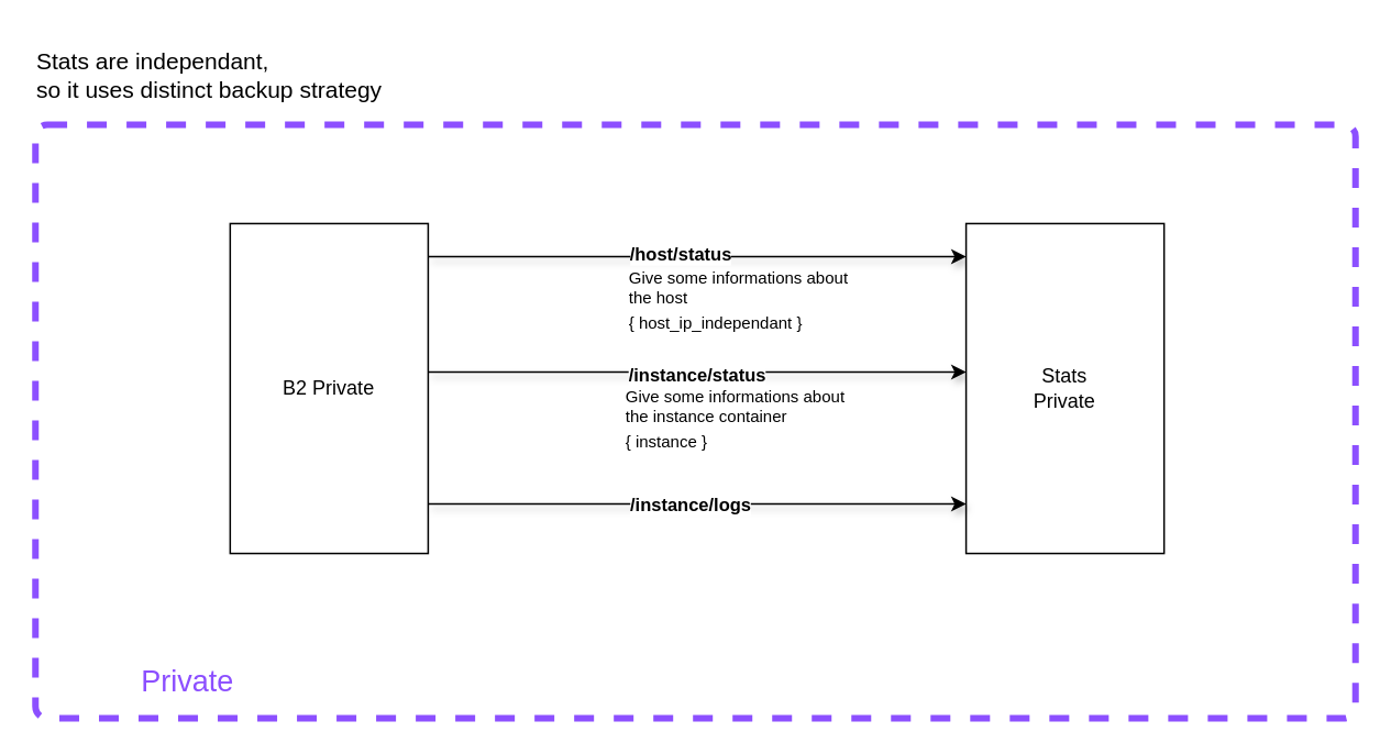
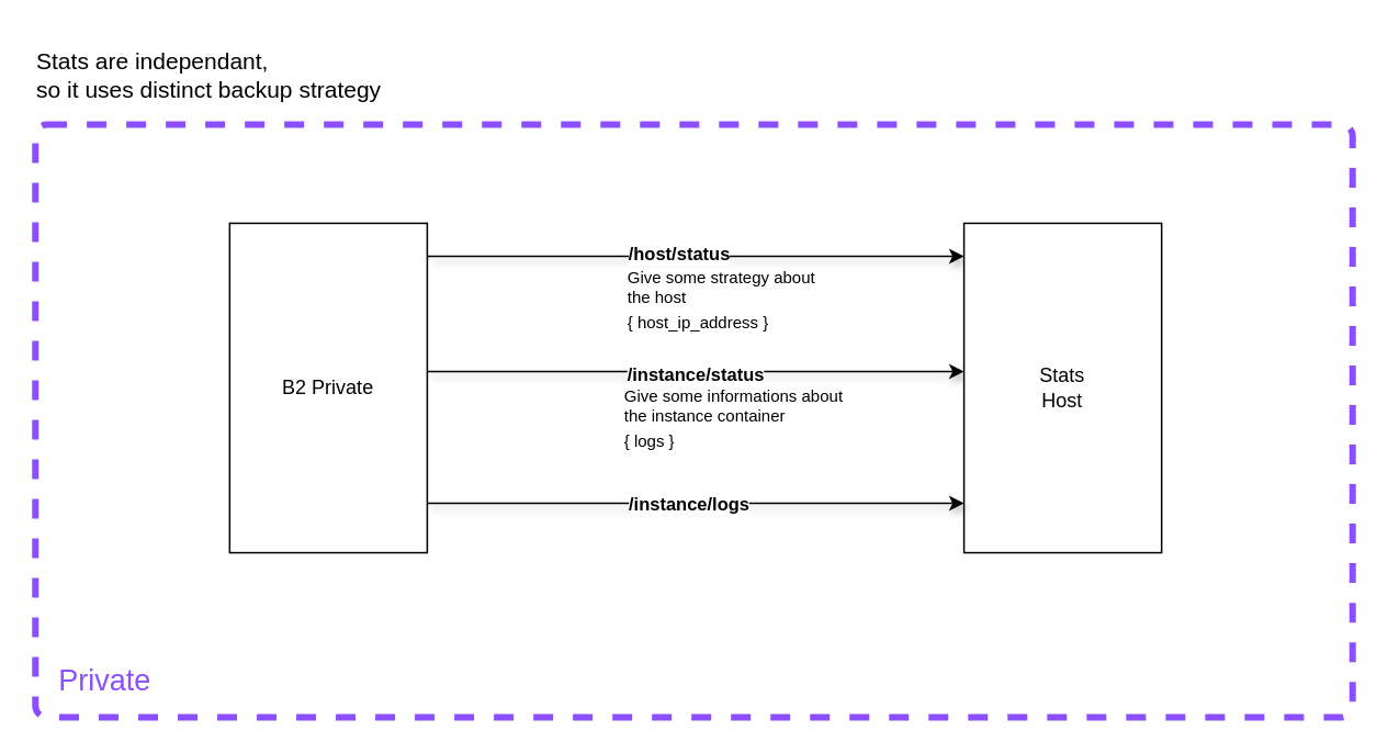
  <mxCell id="0" />
  <mxCell id="1" parent="0" />
  <mxCell id="2" value="" style="rounded=1;whiteSpace=wrap;html=1;fillColor=none;dashed=1;strokeWidth=4;strokeColor=#8C4FFF;arcSize=2;" vertex="1" parent="1"><mxGeometry x="21" y="75" width="800" height="360" as="geometry" /></mxCell>
  <mxCell id="3" value="Stats are independant, &lt;br&gt;so it uses distinct backup strategy" style="text;html=1;align=left;verticalAlign=middle;resizable=0;points=[];autosize=1;strokeColor=none;fillColor=none;fontSize=14;" vertex="1" parent="1"><mxGeometry x="20" y="20" width="230" height="50" as="geometry" /></mxCell>
  <mxCell id="4" style="edgeStyle=orthogonalEdgeStyle;rounded=0;orthogonalLoop=1;jettySize=auto;html=1;exitX=1;exitY=0.25;exitDx=0;exitDy=0;entryX=0;entryY=0.25;entryDx=0;entryDy=0;shadow=1;textShadow=1;fontStyle=1" edge="1" parent="1"><mxGeometry relative="1" as="geometry"><mxPoint x="259" y="155" as="sourcePoint" /><mxPoint x="585" y="155" as="targetPoint" /></mxGeometry></mxCell>
  <mxCell id="5" value="&lt;b&gt;/host/status&lt;/b&gt;" style="edgeLabel;html=1;align=center;verticalAlign=middle;resizable=0;points=[];textShadow=0;" vertex="1" connectable="0" parent="4"><mxGeometry x="-0.065" y="2" relative="1" as="geometry"><mxPoint as="offset" /></mxGeometry></mxCell>
  <mxCell id="6" style="edgeStyle=orthogonalEdgeStyle;rounded=0;orthogonalLoop=1;jettySize=auto;html=1;exitX=1;exitY=0.75;exitDx=0;exitDy=0;entryX=0;entryY=0.75;entryDx=0;entryDy=0;shadow=1;textShadow=1;fontStyle=1" edge="1" parent="1"><mxGeometry relative="1" as="geometry"><mxPoint x="259" y="225" as="sourcePoint" /><mxPoint x="585" y="225" as="targetPoint" /></mxGeometry></mxCell>
  <mxCell id="7" value="&lt;b&gt;/instance/status&lt;/b&gt;" style="edgeLabel;html=1;align=center;verticalAlign=middle;resizable=0;points=[];textShadow=0;" vertex="1" connectable="0" parent="6"><mxGeometry x="-0.082" y="-1" relative="1" as="geometry"><mxPoint x="12" as="offset" /></mxGeometry></mxCell>
  <mxCell id="8" value="B2 Private" style="whiteSpace=wrap;html=1;" vertex="1" parent="1"><mxGeometry x="139" y="135" width="120" height="200" as="geometry" /></mxCell>
- <mxCell id="9" value="Stats&lt;br&gt;Private" style="whiteSpace=wrap;html=1;" vertex="1" parent="1"><mxGeometry x="585" y="135" width="120" height="200" as="geometry" /></mxCell>
- <mxCell id="10" value="&lt;font color=&quot;#8c4fff&quot; style=&quot;font-size: 18px;&quot;&gt;Private&lt;/font&gt;" style="text;html=1;align=center;verticalAlign=middle;resizable=0;points=[];autosize=1;strokeColor=none;fillColor=none;textShadow=0;" vertex="1" parent="1"><mxGeometry x="73" y="393" width="80" height="40" as="geometry" /></mxCell>
+ <mxCell id="9" value="Stats&lt;br&gt;Host" style="whiteSpace=wrap;html=1;" vertex="1" parent="1"><mxGeometry x="585" y="135" width="120" height="200" as="geometry" /></mxCell>
+ <mxCell id="10" value="&lt;font color=&quot;#8c4fff&quot; style=&quot;font-size: 18px;&quot;&gt;Private&lt;/font&gt;" style="text;html=1;align=center;verticalAlign=middle;resizable=0;points=[];autosize=1;strokeColor=none;fillColor=none;textShadow=0;" vertex="1" parent="1"><mxGeometry x="23" y="393" width="80" height="40" as="geometry" /></mxCell>
  <mxCell id="11" style="edgeStyle=orthogonalEdgeStyle;rounded=0;orthogonalLoop=1;jettySize=auto;html=1;exitX=1;exitY=0.75;exitDx=0;exitDy=0;entryX=0;entryY=0.75;entryDx=0;entryDy=0;shadow=1;textShadow=1;fontStyle=1;endArrow=classic;endFill=1;startArrow=none;startFill=0;" edge="1" parent="1"><mxGeometry relative="1" as="geometry"><mxPoint x="259" y="305" as="sourcePoint" /><mxPoint x="585" y="305" as="targetPoint" /></mxGeometry></mxCell>
  <mxCell id="12" value="&lt;b&gt;/instance/logs&lt;/b&gt;" style="edgeLabel;html=1;align=center;verticalAlign=middle;resizable=0;points=[];textShadow=0;" vertex="1" connectable="0" parent="11"><mxGeometry x="-0.082" y="-1" relative="1" as="geometry"><mxPoint x="8" y="-1" as="offset" /></mxGeometry></mxCell>
- <mxCell id="13" value="&lt;font style=&quot;font-size: 10px;&quot;&gt;{ host_ip_independant }&lt;/font&gt;" style="text;html=1;align=left;verticalAlign=middle;resizable=0;points=[];autosize=1;strokeColor=none;fillColor=none;fontSize=10;" vertex="1" parent="1"><mxGeometry x="379" y="180" width="110" height="30" as="geometry" /></mxCell>
- <mxCell id="14" value="&lt;font style=&quot;font-size: 10px;&quot;&gt;Give some informations about &lt;br&gt;the host&lt;/font&gt;" style="text;html=1;align=left;verticalAlign=middle;resizable=0;points=[];autosize=1;strokeColor=none;fillColor=none;fontSize=10;" vertex="1" parent="1"><mxGeometry x="379" y="154" width="160" height="40" as="geometry" /></mxCell>
- <mxCell id="15" value="&lt;font style=&quot;font-size: 10px;&quot;&gt;{ instance }&lt;/font&gt;" style="text;html=1;align=left;verticalAlign=middle;resizable=0;points=[];autosize=1;strokeColor=none;fillColor=none;fontSize=10;" vertex="1" parent="1"><mxGeometry x="377" y="252" width="70" height="30" as="geometry" /></mxCell>
+ <mxCell id="13" value="&lt;font style=&quot;font-size: 10px;&quot;&gt;{ host_ip_address }&lt;/font&gt;" style="text;html=1;align=left;verticalAlign=middle;resizable=0;points=[];autosize=1;strokeColor=none;fillColor=none;fontSize=10;" vertex="1" parent="1"><mxGeometry x="379" y="180" width="110" height="30" as="geometry" /></mxCell>
+ <mxCell id="14" value="&lt;font style=&quot;font-size: 10px;&quot;&gt;Give some strategy about &lt;br&gt;the host&lt;/font&gt;" style="text;html=1;align=left;verticalAlign=middle;resizable=0;points=[];autosize=1;strokeColor=none;fillColor=none;fontSize=10;" vertex="1" parent="1"><mxGeometry x="379" y="154" width="160" height="40" as="geometry" /></mxCell>
+ <mxCell id="15" value="&lt;font style=&quot;font-size: 10px;&quot;&gt;{ logs }&lt;/font&gt;" style="text;html=1;align=left;verticalAlign=middle;resizable=0;points=[];autosize=1;strokeColor=none;fillColor=none;fontSize=10;" vertex="1" parent="1"><mxGeometry x="377" y="252" width="70" height="30" as="geometry" /></mxCell>
  <mxCell id="16" value="&lt;font style=&quot;font-size: 10px;&quot;&gt;Give some informations about &lt;br&gt;the instance container&lt;/font&gt;" style="text;html=1;align=left;verticalAlign=middle;resizable=0;points=[];autosize=1;strokeColor=none;fillColor=none;fontSize=10;" vertex="1" parent="1"><mxGeometry x="377" y="226" width="160" height="40" as="geometry" /></mxCell>
